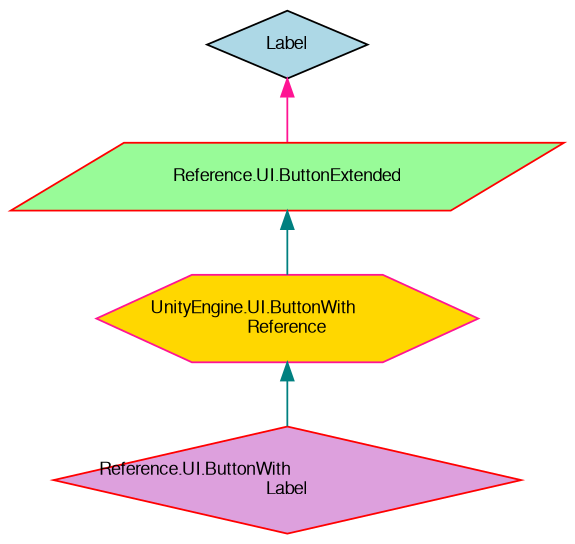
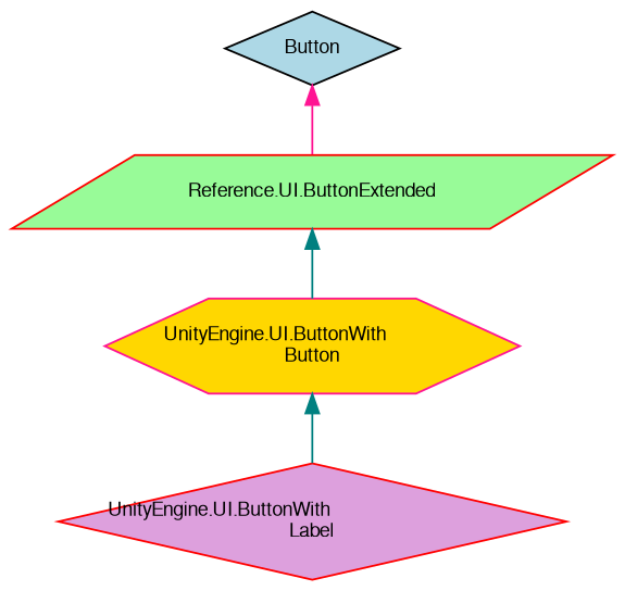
  digraph {
    node [color=red fontname=FreeSans fontsize=10 shape=diamond style=filled]
    edge [color=teal dir=back fontname=FreeSans fontsize=10 labelfontname=FreeSans labelfontsize=10 style=solid]
    n1 [fillcolor=palegreen fontcolor=black height=0.2 label="Reference.UI.ButtonExtended" shape=parallelogram width=0.4]
-   n2 [color=deeppink fillcolor=gold height=0.2 label="UnityEngine.UI.ButtonWith\lReference" shape=hexagon width=0.4]
-   n3 [fillcolor=plum height=0.2 label="Reference.UI.ButtonWith\lLabel" width=0.4]
-   n4 [color=black fillcolor=lightblue height=0.2 label=Label width=0.4]
+   n2 [color=deeppink fillcolor=gold height=0.2 label="UnityEngine.UI.ButtonWith\lButton" shape=hexagon width=0.4]
+   n3 [fillcolor=plum height=0.2 label="UnityEngine.UI.ButtonWith\lLabel" width=0.4]
+   n4 [color=black fillcolor=lightblue height=0.2 label=Button width=0.4]
    n1 -> n2
    n2 -> n3
    n4 -> n1 [color=deeppink]
  }
